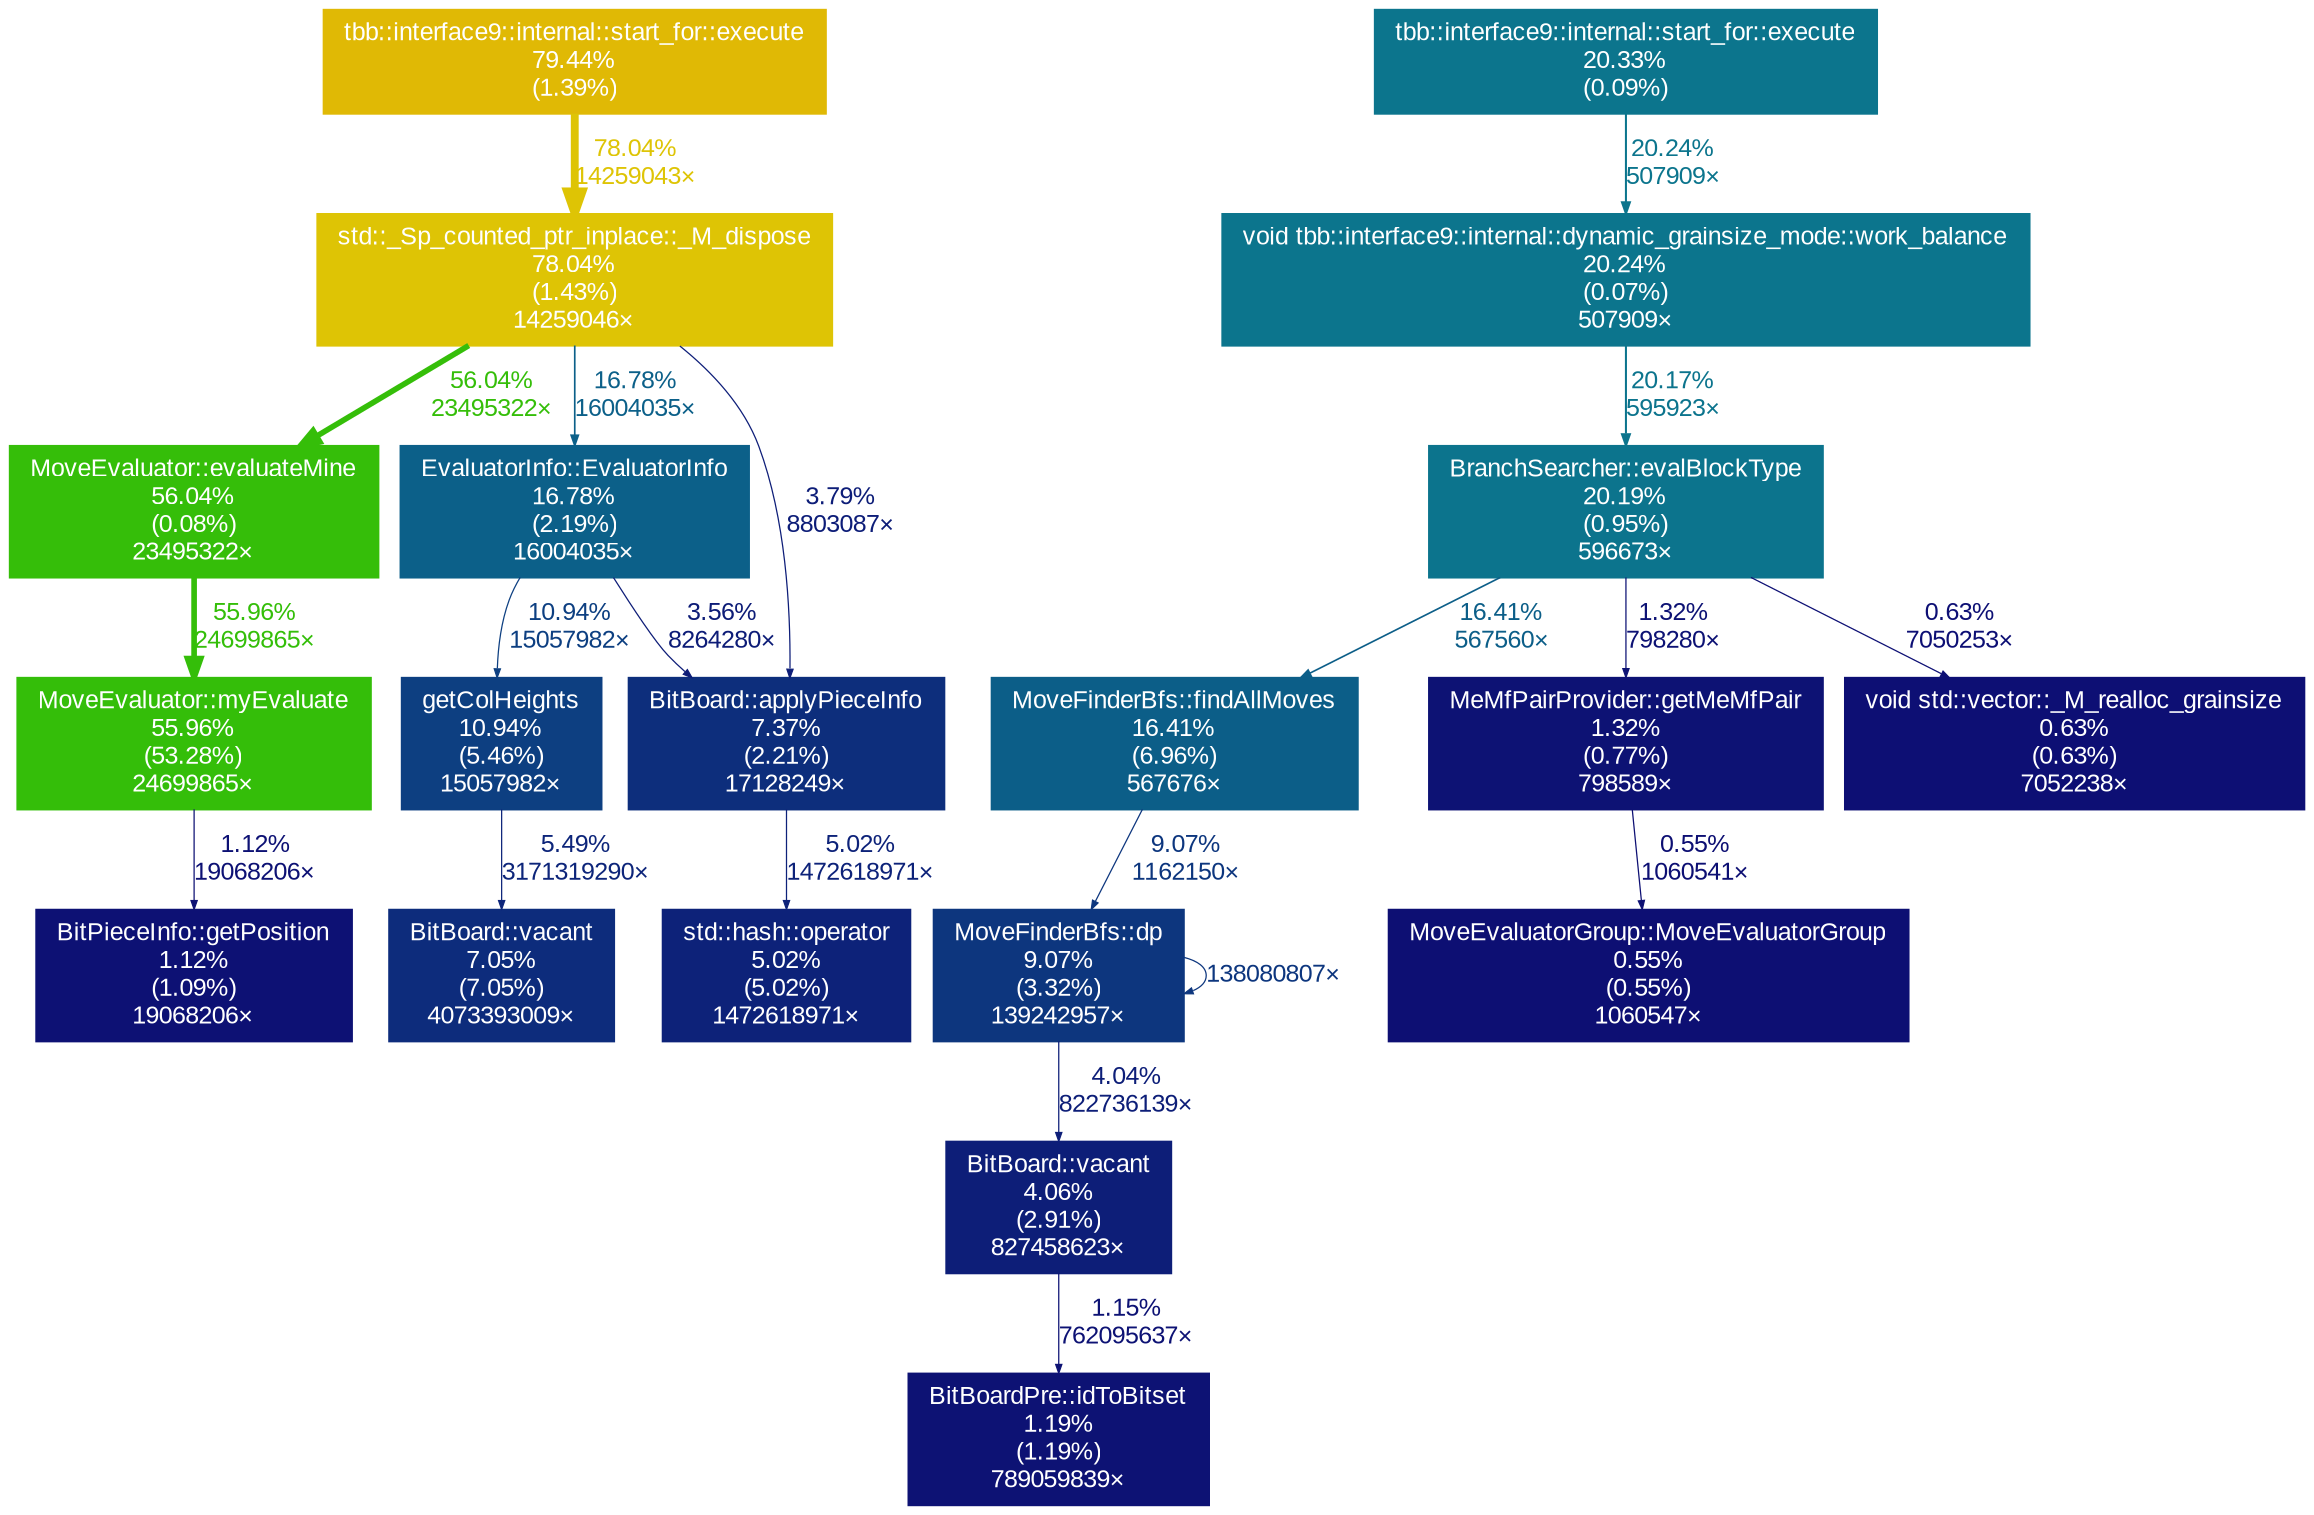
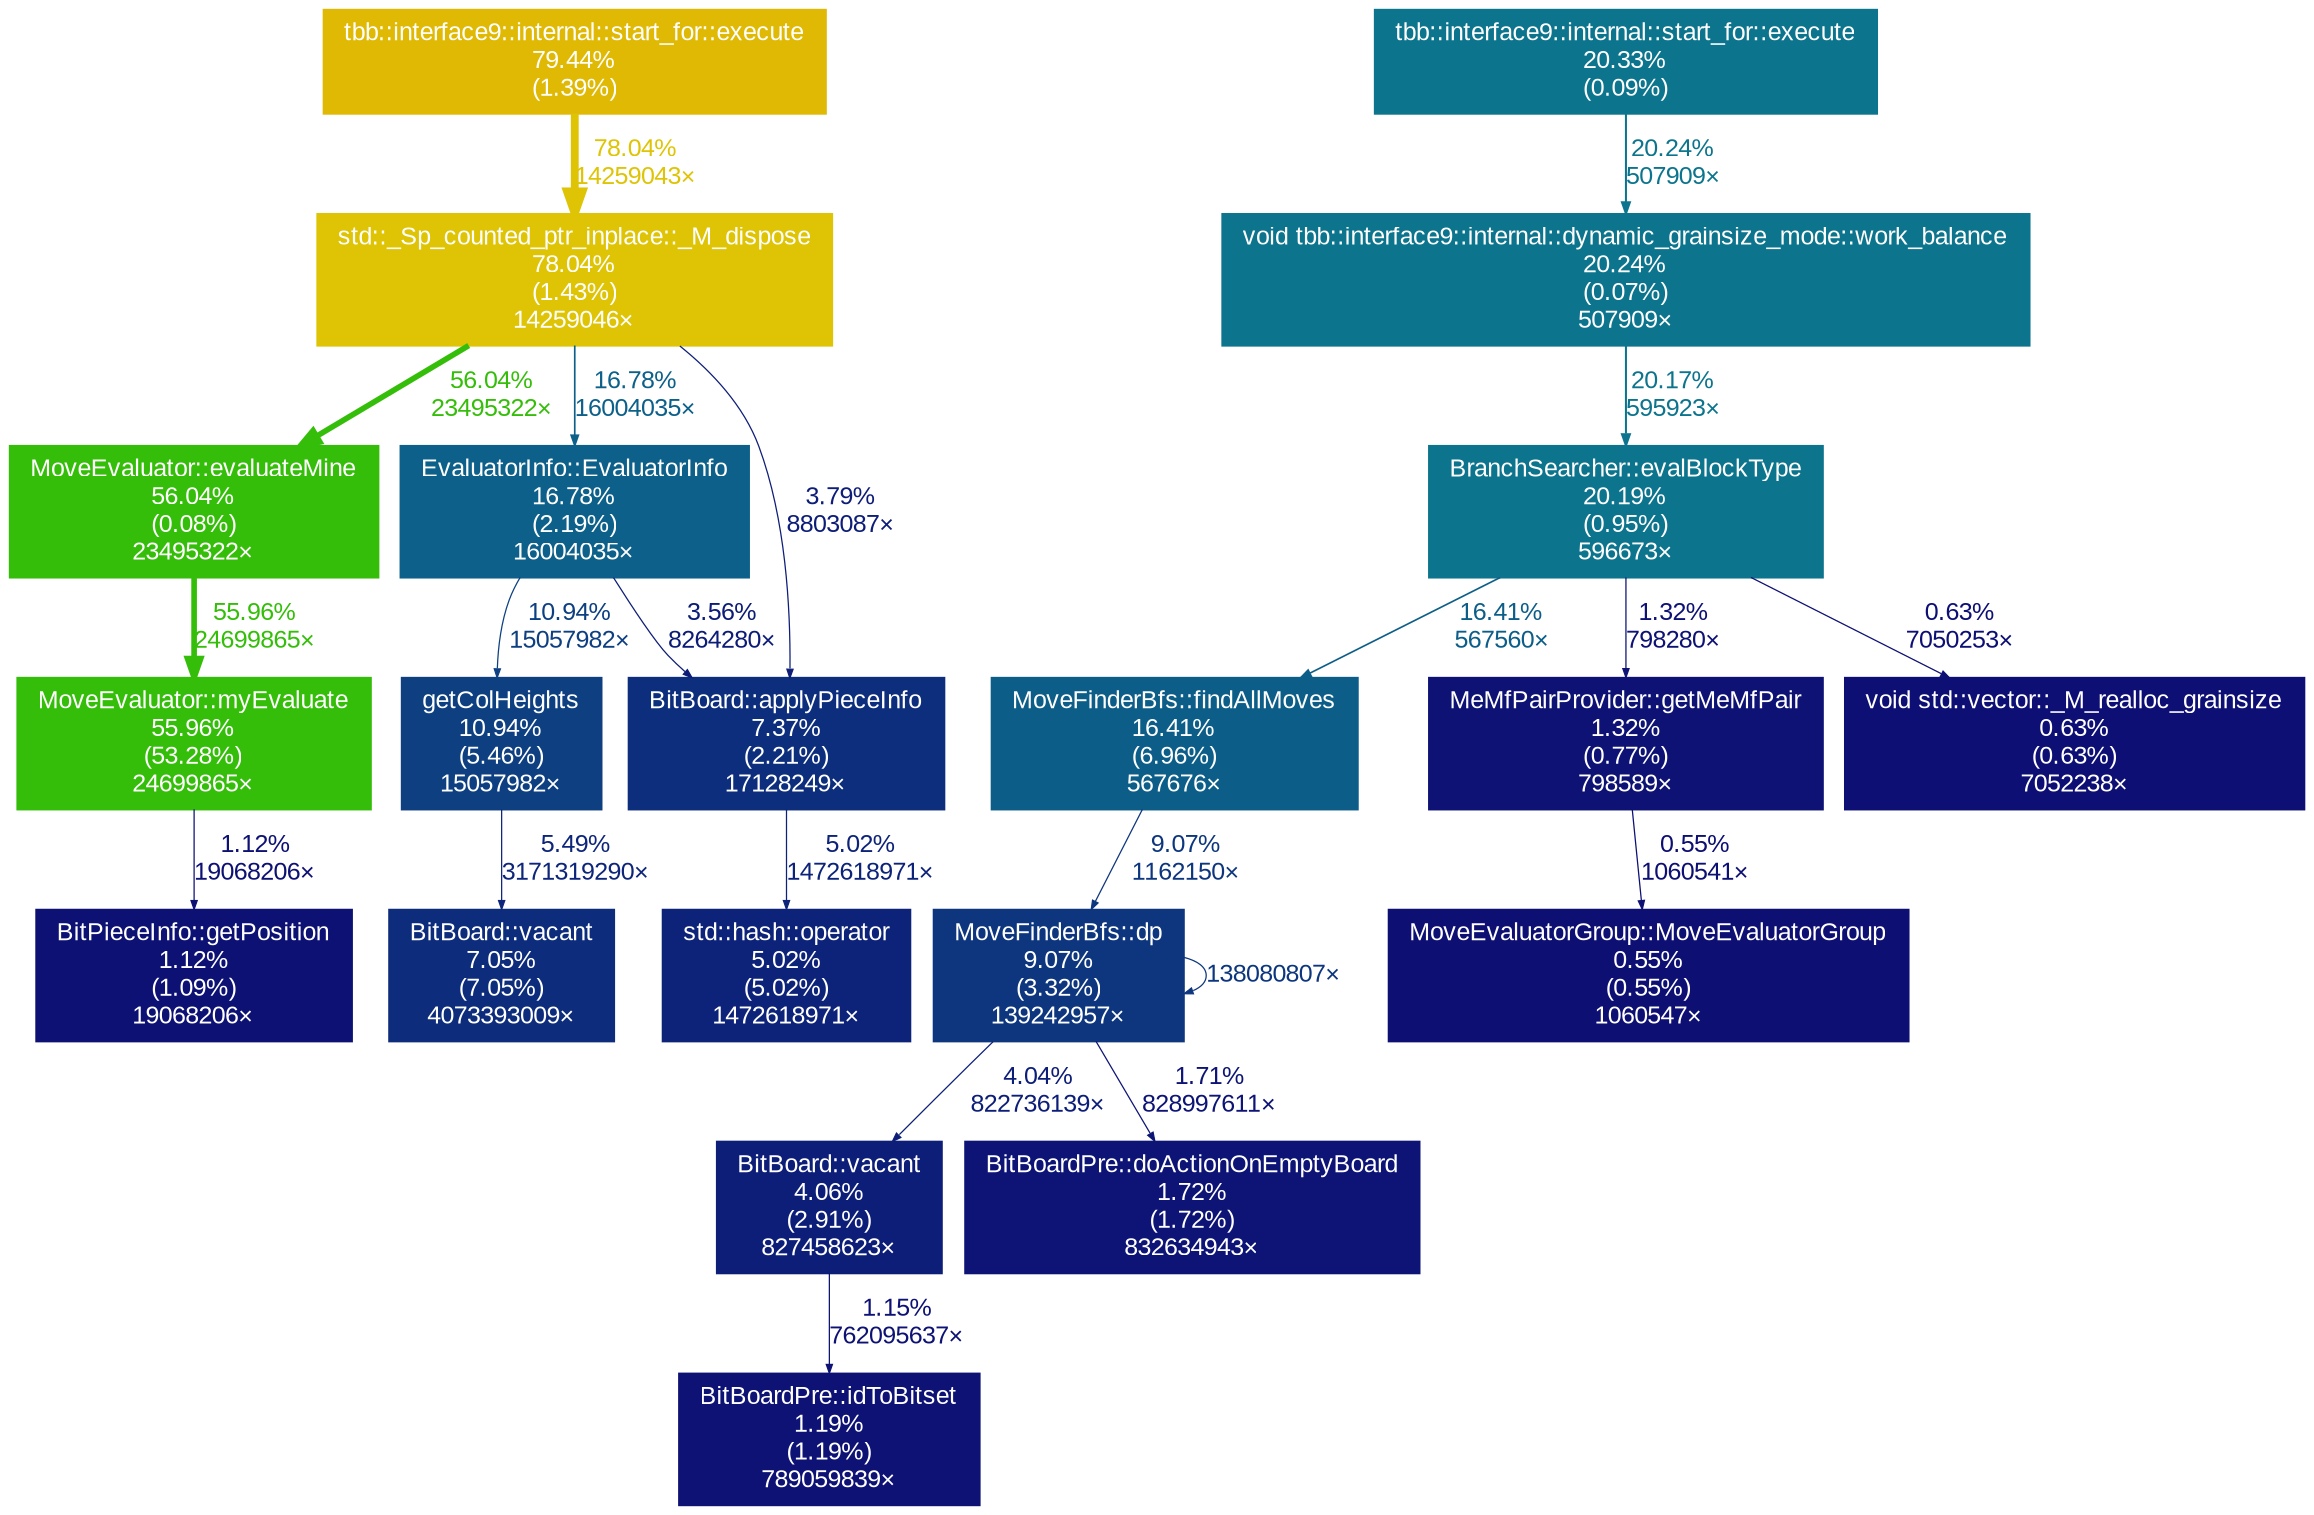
  digraph {
    fontname="Liberation Sans"
    nodesep=0.125
    ranksep=0.25
    node [color="#0c758d" fontcolor="#ffffff" fontname="Liberation Sans" fontsize=10.00 shape=box style=filled]
    edge [arrowsize=0.35 color="#0d1274" fontcolor="#0d1274" fontname="Liberation Sans" fontsize=10.00 labeldistance=0.50 penwidth=0.50]
    n1 [color="#e0b905" height=0 label="tbb::interface9::internal::start_for::execute\n79.44%\n(1.39%)" width=0]
    n2 [color="#dec405" height=0 label="std::_Sp_counted_ptr_inplace::_M_dispose\n78.04%\n(1.43%)\n14259046×" width=0]
    n3 [color="#35be09" height=0 label="MoveEvaluator::evaluateMine\n56.04%\n(0.08%)\n23495322×" width=0]
    n4 [color="#0c6089" height=0 label="EvaluatorInfo::EvaluatorInfo\n16.78%\n(2.19%)\n16004035×" width=0]
    n5 [color="#0d2e7c" height=0 label="BitBoard::applyPieceInfo\n7.37%\n(2.21%)\n17128249×" width=0]
    n6 [color="#34be09" height=0 label="MoveEvaluator::myEvaluate\n55.96%\n(53.28%)\n24699865×" width=0]
    n7 [color="#0d3f81" height=0 label="getColHeights\n10.94%\n(5.46%)\n15057982×" width=0]
    n8 [color="#0d2279" height=0 label="std::hash::operator\n5.02%\n(5.02%)\n1472618971×" width=0]
    n9 [color="#0d1174" height=0 label="BitPieceInfo::getPosition\n1.12%\n(1.09%)\n19068206×" width=0]
    n10 [color="#0d2c7c" height=0 label="BitBoard::vacant\n7.05%\n(7.05%)\n4073393009×" width=0]
    n11 [height=0 label="tbb::interface9::internal::start_for::execute\n20.33%\n(0.09%)" width=0]
    n12 [height=0 label="void tbb::interface9::internal::dynamic_grainsize_mode::work_balance\n20.24%\n(0.07%)\n507909×" width=0]
    n13 [color="#0c748d" height=0 label="BranchSearcher::evalBlockType\n20.19%\n(0.95%)\n596673×" width=0]
    n14 [color="#0c5e88" height=0 label="MoveFinderBfs::findAllMoves\n16.41%\n(6.96%)\n567676×" width=0]
    n15 [color="#0d1274" height=0 label="MeMfPairProvider::getMeMfPair\n1.32%\n(0.77%)\n798589×" width=0]
    n16 [color="#0d0f74" height=0 label="void std::vector::_M_realloc_grainsize\n0.63%\n(0.63%)\n7052238×" width=0]
    n17 [color="#0d367e" height=0 label="MoveFinderBfs::dp\n9.07%\n(3.32%)\n139242957×" width=0]
    n18 [color="#0d0f73" height=0 label="MoveEvaluatorGroup::MoveEvaluatorGroup\n0.55%\n(0.55%)\n1060547×" width=0]
    n19 [color="#0d1e78" height=0 label="BitBoard::vacant\n4.06%\n(2.91%)\n827458623×" width=0]
+   n20 [color="#0d1475" height=0 label="BitBoardPre::doActionOnEmptyBoard\n1.72%\n(1.72%)\n832634943×" width=0]
    n21 [color="#0d1274" height=0 label="BitBoardPre::idToBitset\n1.19%\n(1.19%)\n789059839×" width=0]
    n1 -> n2 [arrowsize=0.88 color="#dec405" fontcolor="#dec405" label="78.04%\n14259043×" labeldistance=3.12 penwidth=3.12]
    n2 -> n3 [arrowsize=0.75 color="#35be09" fontcolor="#35be09" label="56.04%\n23495322×" labeldistance=2.24 penwidth=2.24]
    n2 -> n4 [arrowsize=0.41 color="#0c6089" fontcolor="#0c6089" label="16.78%\n16004035×" labeldistance=0.67 penwidth=0.67]
    n2 -> n5 [color="#0d1d78" fontcolor="#0d1d78" label="3.79%\n8803087×"]
    n3 -> n6 [arrowsize=0.75 color="#34be09" fontcolor="#34be09" label="55.96%\n24699865×" labeldistance=2.24 penwidth=2.24]
    n4 -> n5 [color="#0d1c77" fontcolor="#0d1c77" label="3.56%\n8264280×"]
    n4 -> n7 [color="#0d3f81" fontcolor="#0d3f81" label="10.94%\n15057982×"]
    n5 -> n8 [color="#0d2279" fontcolor="#0d2279" label="5.02%\n1472618971×"]
    n6 -> n9 [color="#0d1174" fontcolor="#0d1174" label="1.12%\n19068206×"]
    n7 -> n10 [color="#0d257a" fontcolor="#0d257a" label="5.49%\n3171319290×"]
    n11 -> n12 [arrowsize=0.45 color="#0c758d" fontcolor="#0c758d" label="20.24%\n507909×" labeldistance=0.81 penwidth=0.81]
    n12 -> n13 [arrowsize=0.45 color="#0c748d" fontcolor="#0c748d" label="20.17%\n595923×" labeldistance=0.81 penwidth=0.81]
    n13 -> n14 [arrowsize=0.41 color="#0c5e88" fontcolor="#0c5e88" label="16.41%\n567560×" labeldistance=0.66 penwidth=0.66]
    n13 -> n15 [label="1.32%\n798280×"]
    n13 -> n16 [color="#0d0f74" fontcolor="#0d0f74" label="0.63%\n7050253×"]
    n14 -> n17 [color="#0d367e" fontcolor="#0d367e" label="9.07%\n1162150×"]
    n15 -> n18 [color="#0d0f73" fontcolor="#0d0f73" label="0.55%\n1060541×"]
    n17 -> n17 [color="#0d367e" fontcolor="#0d367e" label="138080807×"]
    n17 -> n19 [color="#0d1e78" fontcolor="#0d1e78" label="4.04%\n822736139×"]
+   n17 -> n20 [color="#0d1475" fontcolor="#0d1475" label="1.71%\n828997611×"]
    n19 -> n21 [label="1.15%\n762095637×"]
  }
